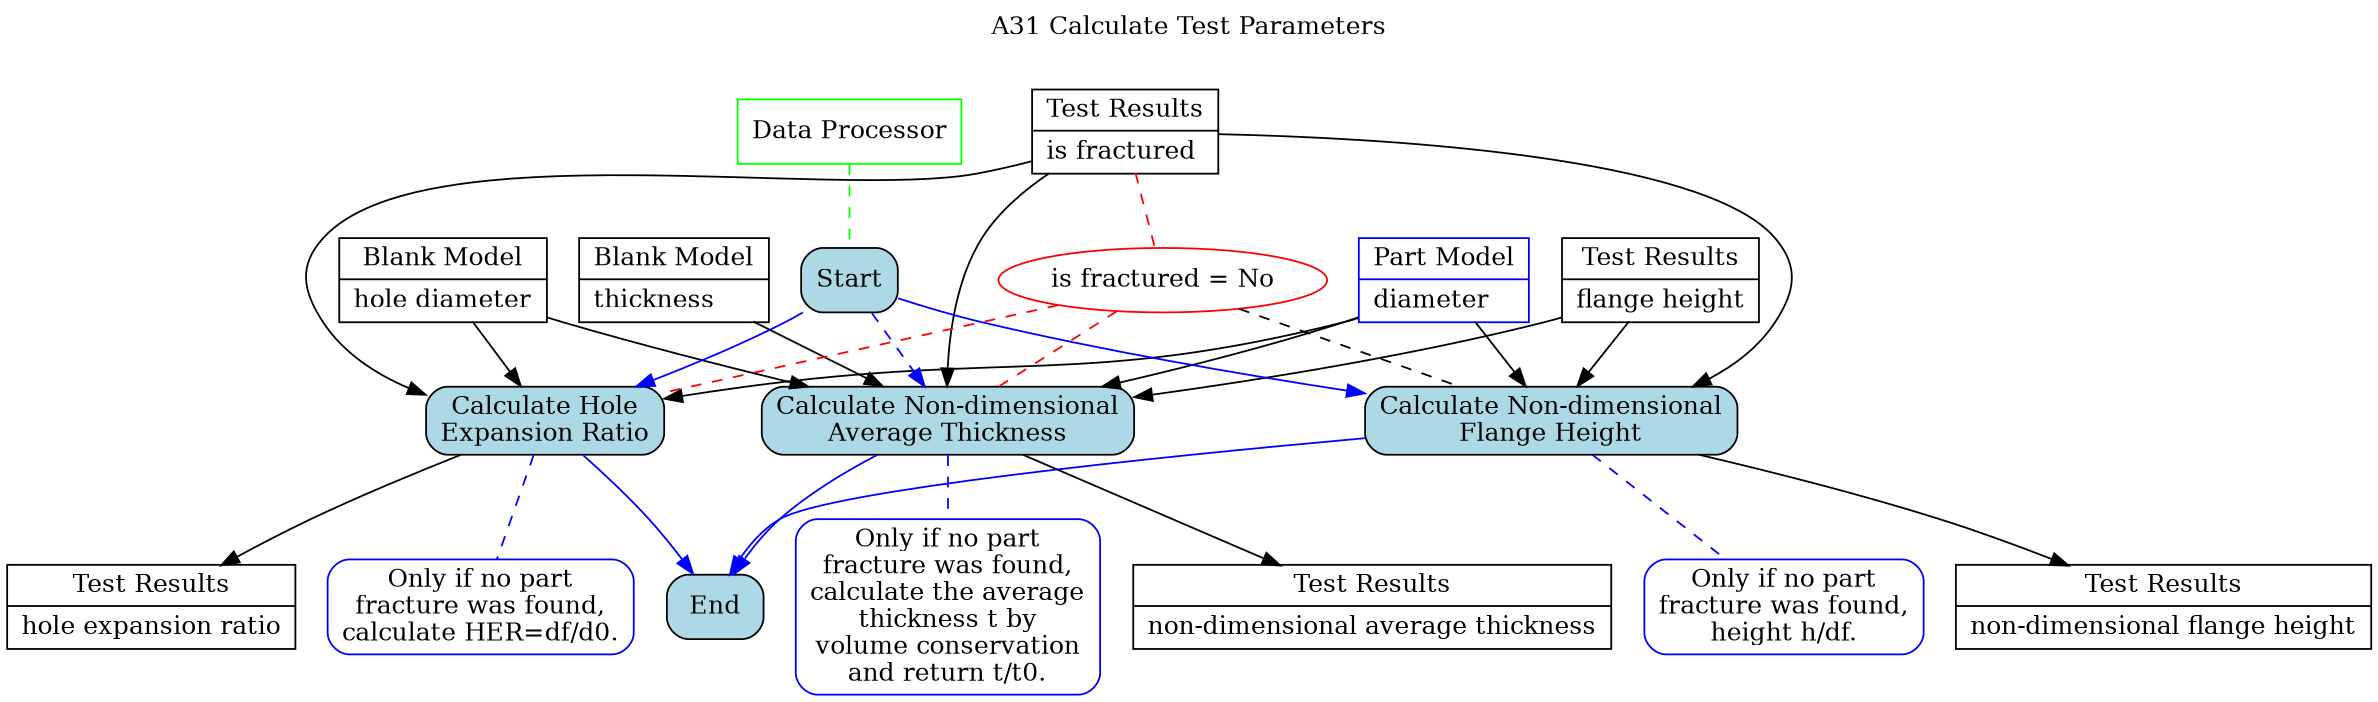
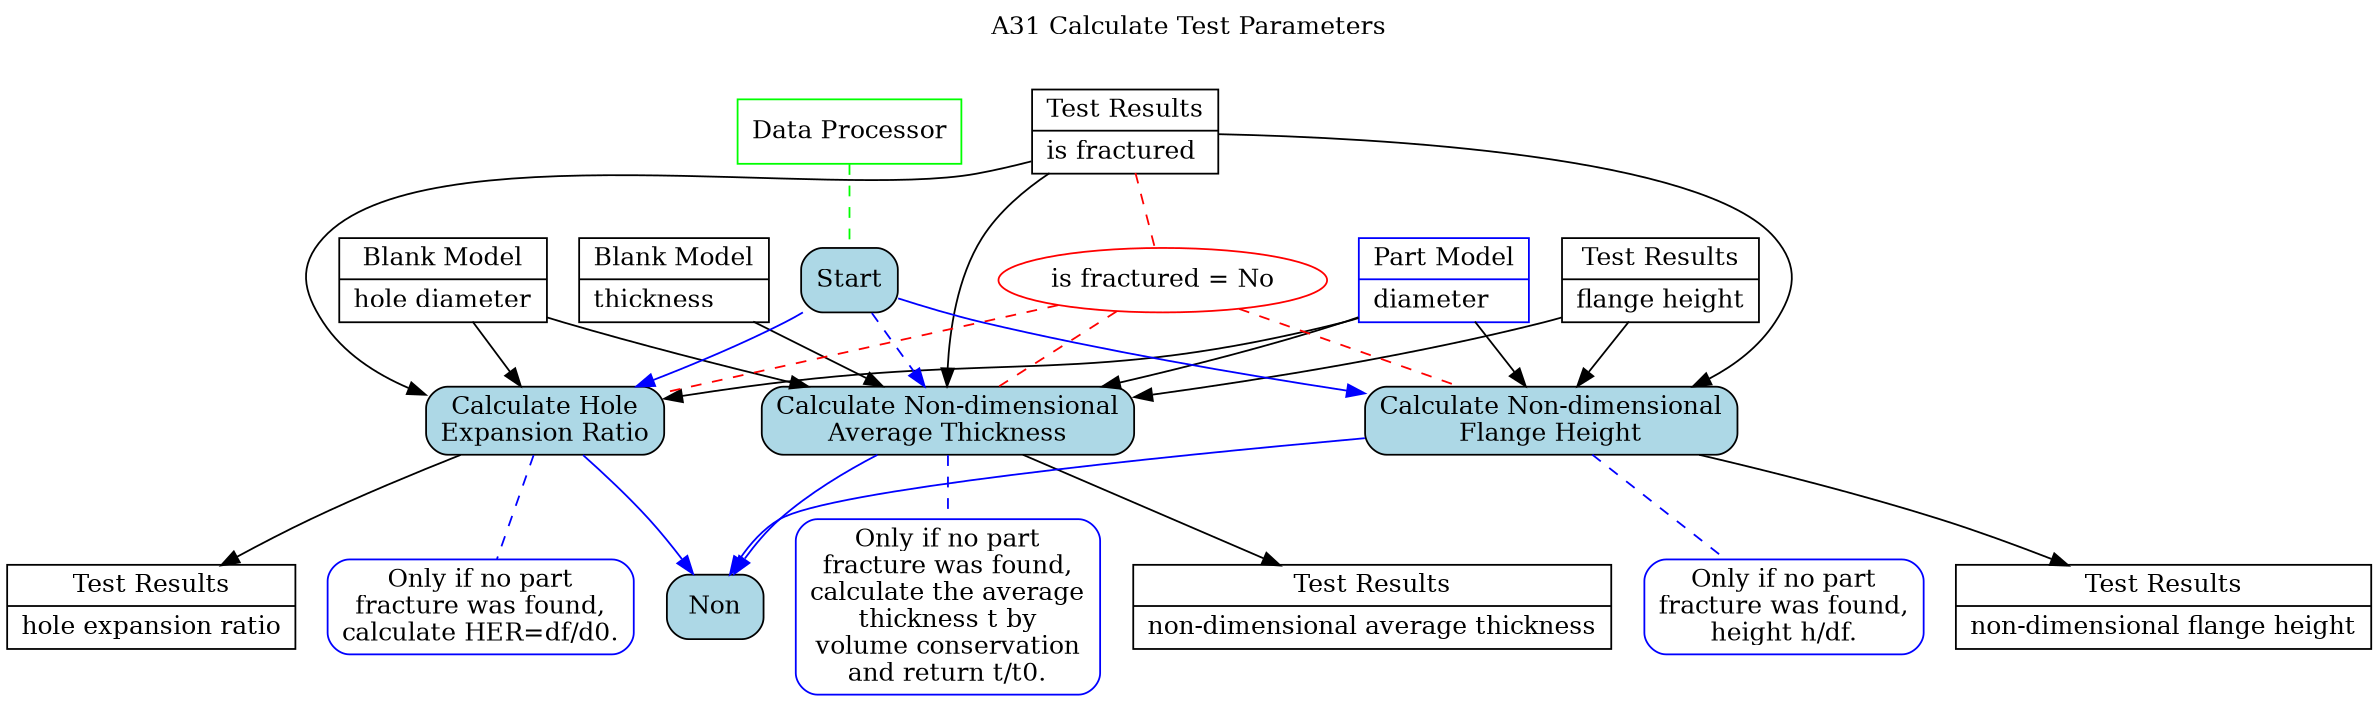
  digraph {
    label="A31 Calculate Test Parameters"
    labelloc=t
    node [color=black fillcolor=white shape=box style=filled]
    edge [color=black dir=forward fontcolor=black style=solid]
    n1 [label="{Blank Model|thickness\l}" shape=record]
    n2 [fillcolor=lightblue label="Calculate Non-dimensional\nAverage Thickness" style="filled, rounded"]
    n3 [label="{Test Results|non-dimensional average thickness\l}" shape=record]
-   End [fillcolor=lightblue style="filled, rounded"]
+   End [fillcolor=lightblue style="filled, rounded" label=Non]
    n5 [color=blue label="Only if no part\nfracture was found,\ncalculate the average\nthickness t by\nvolume conservation\nand return t/t0." style="filled, rounded"]
    n6 [label="{Blank Model|hole diameter\l}" shape=record]
    n7 [fillcolor=lightblue label="Calculate Hole\nExpansion Ratio" style="filled, rounded"]
    n8 [label="{Test Results|hole expansion ratio\l}" shape=record]
    n9 [color=blue label="Only if no part\nfracture was found,\ncalculate HER=df/d0." style="filled, rounded"]
    n10 [color=blue label="{Part Model|diameter\l}" shape=record]
    n11 [fillcolor=lightblue label="Calculate Non-dimensional\nFlange Height" style="filled, rounded"]
    n12 [label="{Test Results|non-dimensional flange height\l}" shape=record]
    n13 [color=blue label="Only if no part\nfracture was found,\nheight h/df." style="filled, rounded"]
    n14 [label="{Test Results|flange height\l}" shape=record]
    n15 [label="{Test Results|is fractured\l}" shape=record]
    n16 [color=red label="is fractured = No" shape=ellipse]
    n17 [color=green label="Data Processor"]
    Start [fillcolor=lightblue style="filled, rounded"]
    n1 -> n2
    n2 -> n3
    n2 -> End [color=blue fontcolor=blue]
    n2 -> n5 [color=blue dir=none style=dashed fontcolor=""]
    n6 -> n2
    n6 -> n7
    n7 -> End [color=blue fontcolor=blue]
    n7 -> n8
    n7 -> n9 [color=blue dir=none style=dashed fontcolor=""]
    n10 -> n2
    n10 -> n7
    n10 -> n11
    n11 -> End [color=blue fontcolor=blue]
    n11 -> n12
    n11 -> n13 [color=blue dir=none style=dashed fontcolor=""]
    n14 -> n2
    n14 -> n11
    n15 -> n2
    n15 -> n7
    n15 -> n11
    n15 -> n16 [color=red dir=none style=dashed]
    n16 -> n2 [color=red dir=none style=dashed]
    n16 -> n7 [color=red dir=none style=dashed]
-   n16 -> n11 [dir=none style=dashed]
+   n16 -> n11 [color=red dir=none style=dashed]
    n17 -> Start [color=green dir=none fontcolor=blue style=dashed]
    Start -> n2 [color=blue fontcolor=blue style=dashed]
    Start -> n7 [color=blue fontcolor=blue]
    Start -> n11 [color=blue fontcolor=blue]
  }
